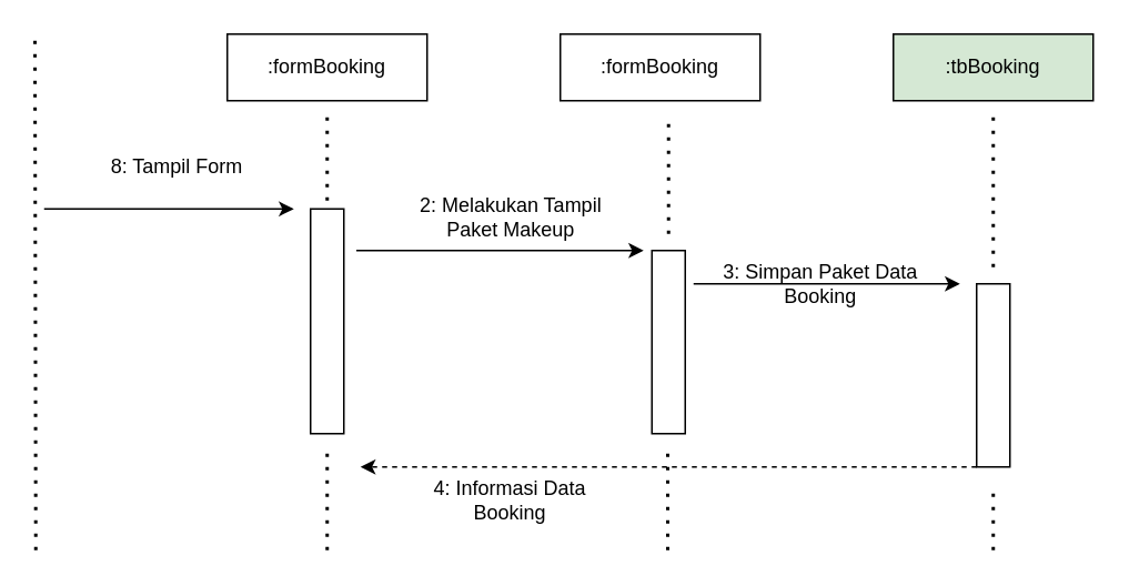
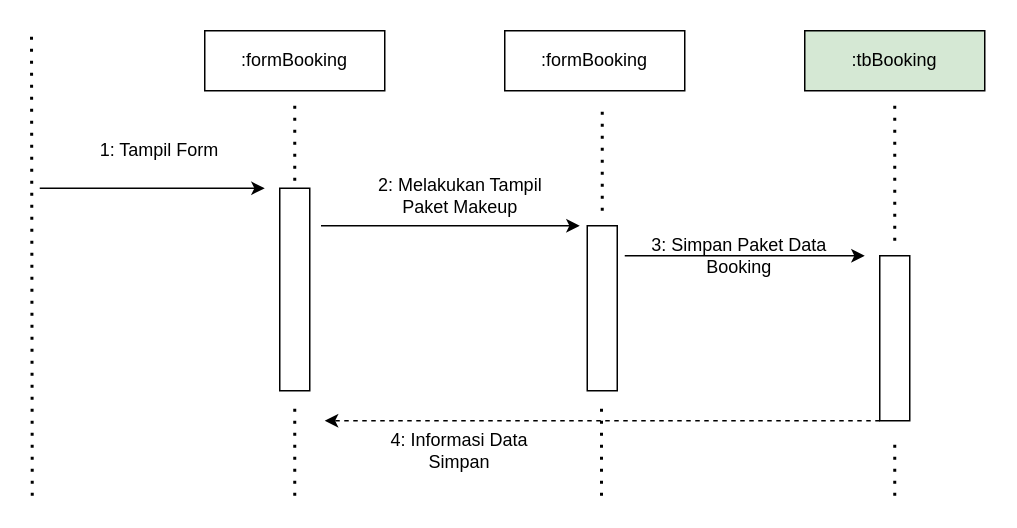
  <mxCell id="0" />
  <mxCell id="1" parent="0" />
  <mxCell id="2" value="" style="endArrow=none;dashed=1;html=1;dashPattern=1 3;strokeWidth=2;" edge="1" parent="1"><mxGeometry width="50" height="50" relative="1" as="geometry"><mxPoint x="21" y="330" as="sourcePoint" /><mxPoint x="20.5" y="20" as="targetPoint" /></mxGeometry></mxCell>
  <mxCell id="3" value=":formBooking" style="rounded=0;whiteSpace=wrap;html=1;" vertex="1" parent="1"><mxGeometry x="136" y="20" width="120" height="40" as="geometry" /></mxCell>
  <mxCell id="4" value="" style="rounded=0;whiteSpace=wrap;html=1;rotation=90;" vertex="1" parent="1"><mxGeometry x="128.5" y="182.5" width="135" height="20" as="geometry" /></mxCell>
  <mxCell id="5" value="" style="endArrow=none;dashed=1;html=1;dashPattern=1 3;strokeWidth=2;" edge="1" parent="1"><mxGeometry width="50" height="50" relative="1" as="geometry"><mxPoint x="196" y="120" as="sourcePoint" /><mxPoint x="196" y="70" as="targetPoint" /></mxGeometry></mxCell>
  <mxCell id="6" value="" style="endArrow=classic;html=1;entryX=0;entryY=1;entryDx=0;entryDy=0;" edge="1" parent="1"><mxGeometry width="50" height="50" relative="1" as="geometry"><mxPoint x="26" y="125" as="sourcePoint" /><mxPoint x="176" y="125" as="targetPoint" /></mxGeometry></mxCell>
- <mxCell id="7" value="8: Tampil Form" style="text;html=1;strokeColor=none;fillColor=none;align=center;verticalAlign=middle;whiteSpace=wrap;rounded=0;" vertex="1" parent="1"><mxGeometry x="26" y="90" width="160" height="20" as="geometry" /></mxCell>
+ <mxCell id="7" value="1: Tampil Form" style="text;html=1;strokeColor=none;fillColor=none;align=center;verticalAlign=middle;whiteSpace=wrap;rounded=0;" vertex="1" parent="1"><mxGeometry x="26" y="90" width="160" height="20" as="geometry" /></mxCell>
  <mxCell id="8" value=":formBooking" style="rounded=0;whiteSpace=wrap;html=1;" vertex="1" parent="1"><mxGeometry x="336" y="20" width="120" height="40" as="geometry" /></mxCell>
  <mxCell id="9" value="" style="rounded=0;whiteSpace=wrap;html=1;rotation=90;" vertex="1" parent="1"><mxGeometry x="346" y="195" width="110" height="20" as="geometry" /></mxCell>
  <mxCell id="10" value="" style="endArrow=classic;html=1;" edge="1" parent="1"><mxGeometry width="50" height="50" relative="1" as="geometry"><mxPoint x="213.5" y="150" as="sourcePoint" /><mxPoint x="386" y="150" as="targetPoint" /></mxGeometry></mxCell>
  <mxCell id="11" value="&lt;div&gt;2: Melakukan Tampil&lt;/div&gt;&lt;div&gt;Paket Makeup&lt;br&gt;&lt;/div&gt;" style="text;html=1;align=center;verticalAlign=middle;resizable=0;points=[];autosize=1;" vertex="1" parent="1"><mxGeometry x="236" y="115" width="140" height="30" as="geometry" /></mxCell>
  <mxCell id="12" value="" style="endArrow=none;dashed=1;html=1;dashPattern=1 3;strokeWidth=2;" edge="1" parent="1"><mxGeometry width="50" height="50" relative="1" as="geometry"><mxPoint x="401" y="140" as="sourcePoint" /><mxPoint x="401" y="70" as="targetPoint" /></mxGeometry></mxCell>
  <mxCell id="13" value=":tbBooking" style="rounded=0;whiteSpace=wrap;html=1;fillColor=#d5e8d4;" vertex="1" parent="1"><mxGeometry x="536" y="20" width="120" height="40" as="geometry" /></mxCell>
  <mxCell id="14" style="edgeStyle=orthogonalEdgeStyle;rounded=0;orthogonalLoop=1;jettySize=auto;html=1;exitX=1;exitY=1;exitDx=0;exitDy=0;dashed=1;" edge="1" parent="1" source="15"><mxGeometry relative="1" as="geometry"><mxPoint x="216" y="280" as="targetPoint" /><Array as="points"><mxPoint x="496" y="280" /><mxPoint x="496" y="280" /></Array></mxGeometry></mxCell>
  <mxCell id="15" value="" style="rounded=0;whiteSpace=wrap;html=1;rotation=90;" vertex="1" parent="1"><mxGeometry x="541" y="215" width="110" height="20" as="geometry" /></mxCell>
  <mxCell id="16" value="" style="endArrow=classic;html=1;" edge="1" parent="1"><mxGeometry width="50" height="50" relative="1" as="geometry"><mxPoint x="416" y="170" as="sourcePoint" /><mxPoint x="576" y="170" as="targetPoint" /></mxGeometry></mxCell>
  <mxCell id="17" value="" style="endArrow=none;dashed=1;html=1;dashPattern=1 3;strokeWidth=2;" edge="1" parent="1"><mxGeometry width="50" height="50" relative="1" as="geometry"><mxPoint x="596" y="160" as="sourcePoint" /><mxPoint x="596" y="70" as="targetPoint" /></mxGeometry></mxCell>
  <mxCell id="18" value="" style="endArrow=none;dashed=1;html=1;dashPattern=1 3;strokeWidth=2;" edge="1" parent="1"><mxGeometry width="50" height="50" relative="1" as="geometry"><mxPoint x="196" y="330" as="sourcePoint" /><mxPoint x="196" y="270" as="targetPoint" /></mxGeometry></mxCell>
  <mxCell id="19" value="" style="endArrow=none;dashed=1;html=1;dashPattern=1 3;strokeWidth=2;" edge="1" parent="1"><mxGeometry width="50" height="50" relative="1" as="geometry"><mxPoint x="400.5" y="330" as="sourcePoint" /><mxPoint x="400.5" y="270" as="targetPoint" /></mxGeometry></mxCell>
  <mxCell id="20" value="" style="endArrow=none;dashed=1;html=1;dashPattern=1 3;strokeWidth=2;" edge="1" parent="1"><mxGeometry width="50" height="50" relative="1" as="geometry"><mxPoint x="596" y="330" as="sourcePoint" /><mxPoint x="596" y="290" as="targetPoint" /></mxGeometry></mxCell>
  <mxCell id="21" value="&lt;div&gt;3: Simpan Paket Data&lt;/div&gt;&lt;div&gt;Booking&lt;br&gt;&lt;/div&gt;" style="text;html=1;align=center;verticalAlign=middle;resizable=0;points=[];autosize=1;" vertex="1" parent="1"><mxGeometry x="422" y="154.5" width="140" height="30" as="geometry" /></mxCell>
- <mxCell id="22" value="&lt;div&gt;4: Informasi Data&lt;/div&gt;&lt;div&gt;Booking&lt;br&gt;&lt;/div&gt;" style="text;html=1;strokeColor=none;fillColor=none;align=center;verticalAlign=middle;whiteSpace=wrap;rounded=0;" vertex="1" parent="1"><mxGeometry x="226" y="290" width="160" height="20" as="geometry" /></mxCell>
+ <mxCell id="22" value="&lt;div&gt;4: Informasi Data&lt;/div&gt;&lt;div&gt;Simpan&lt;br&gt;&lt;/div&gt;" style="text;html=1;strokeColor=none;fillColor=none;align=center;verticalAlign=middle;whiteSpace=wrap;rounded=0;" vertex="1" parent="1"><mxGeometry x="226" y="290" width="160" height="20" as="geometry" /></mxCell>
